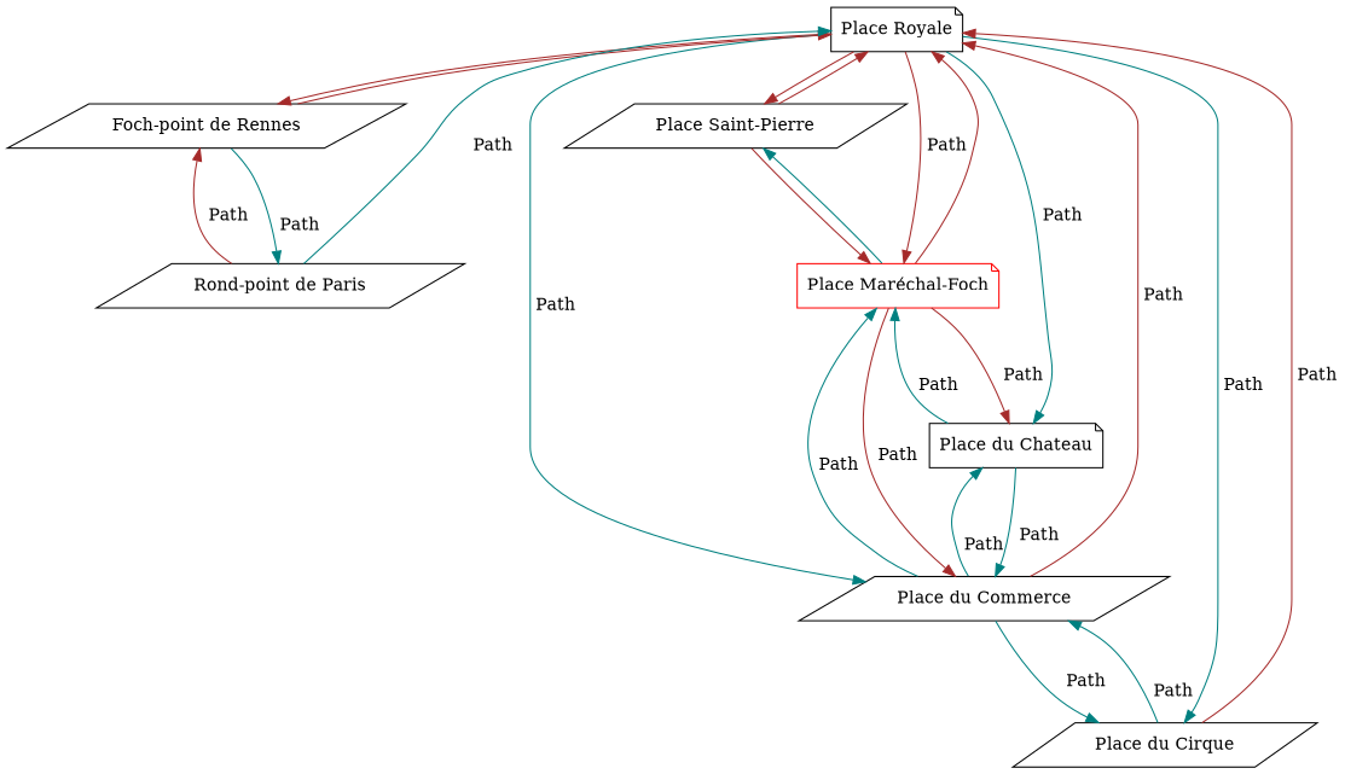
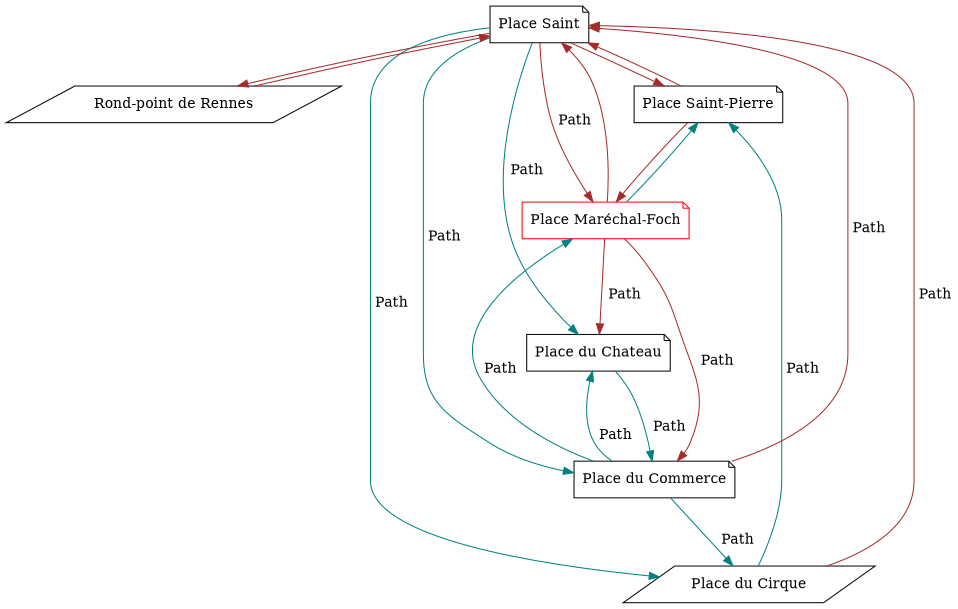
  digraph {
    node [shape=note]
    edge [color=brown]
-   n1 [label="Place Royale"]
-   n2 [label="Foch-point de Rennes" shape=parallelogram]
-   n3 [label="Place Saint-Pierre" shape=parallelogram]
+   n1 [label="Place Saint"]
+   n2 [label="Rond-point de Rennes" shape=parallelogram]
+   n3 [label="Place Saint-Pierre"]
    n4 [color=red label="Place Maréchal-Foch"]
-   n5 [label="Place du Commerce" shape=parallelogram]
+   n5 [label="Place du Commerce"]
    n6 [label="Place du Cirque" shape=parallelogram]
    n7 [label="Place du Chateau"]
-   n8 [label="Rond-point de Paris" shape=parallelogram]
    n1 -> n2
    n1 -> n3
    n1 -> n4 [label="\n\n Path"]
    n1 -> n5 [color=teal label="\n\n Path"]
    n1 -> n6 [color=teal label="\n\n Path"]
    n1 -> n7 [color=teal label="\n Path"]
    n2 -> n1
-   n2 -> n8 [color=teal label="\n\n Path"]
    n3 -> n1
    n3 -> n4
    n4 -> n1
    n4 -> n3 [color=teal]
    n4 -> n5 [label="\n Path"]
    n4 -> n7 [label="\n Path"]
    n5 -> n1 [label="\n Path"]
    n5 -> n4 [color=teal label="\n\n Path"]
    n5 -> n6 [color=teal label="\n Path"]
    n5 -> n7 [color=teal label="\n\n Path"]
    n6 -> n1 [label="\n Path"]
-   n6 -> n5 [color=teal label="\n\n Path"]
-   n7 -> n4 [color=teal label="\n\n Path"]
+   n6 -> n3 [color=teal label="\n\n Path"]
    n7 -> n5 [color=teal label="\n Path"]
-   n8 -> n1 [color=teal label="\n\n Path"]
-   n8 -> n2 [label="\n Path"]
  }
